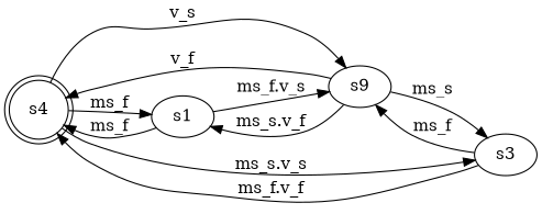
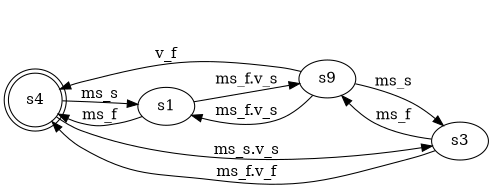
  digraph {
    rankdir=LR
    n1 [label=s4 shape=doublecircle]
    s1
    n3 [label=s9]
    s3
-   n1 -> s1 [label=ms_f]
-   n1 -> n3 [label=v_s]
+   n1 -> s1 [label=ms_s]
    n1 -> s3 [label="ms_s.v_s"]
    s1 -> n1 [label=ms_f]
    s1 -> n3 [label="ms_f.v_s"]
    n3 -> n1 [label=v_f]
-   n3 -> s1 [label="ms_s.v_f"]
+   n3 -> s1 [label="ms_f.v_s"]
    n3 -> s3 [label=ms_s]
    s3 -> n1 [label="ms_f.v_f"]
    s3 -> n3 [label=ms_f]
  }
